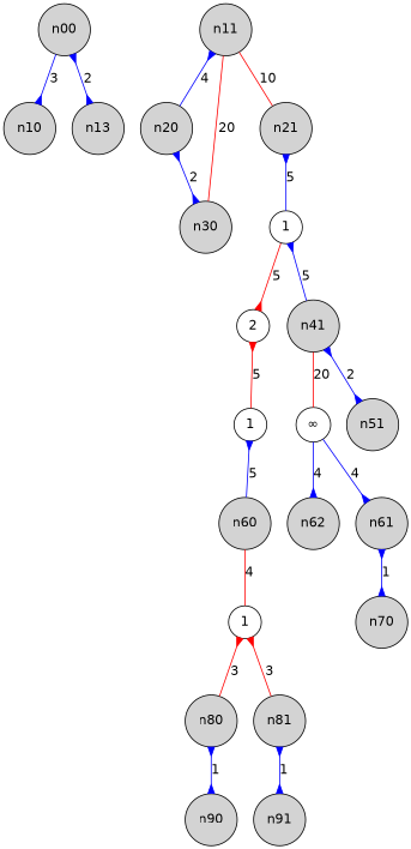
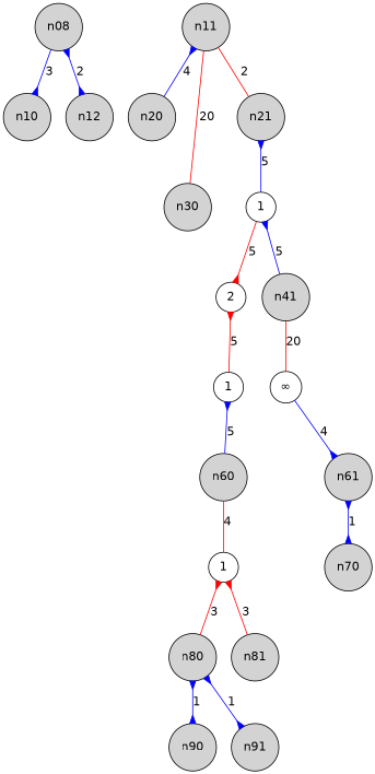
  digraph {
    fontname="DejaVu Sans"
    node [fontname="DejaVu Sans" shape=circle style=filled]
    edge [arrowhead=none arrowtail=inv color=blue dir=both fontname="DejaVu Sans"]
-   n00
+   n00 [label=n08]
    n10
-   n12 [label=n13]
+   n12
    n11
    n20
    n21
    n30
    n31 [label=1 style=solid]
    n40 [label=2 style=solid]
    n41
    n50 [label=1 style=solid]
-   n51
    n52 [label="&infin;" style=solid]
    n60
    n61
-   n62
    n71 [label=1 style=solid]
    n70
    n80
    n81
    n90
    n91
    n00 -> n10 [arrowhead=inv arrowtail=none label=3]
    n00 -> n12 [arrowhead=inv label=2]
    n11 -> n20 [label=4]
-   n11 -> n21 [arrowtail=none color=red label=10]
-   n20 -> n30 [arrowhead=inv label=2]
+   n11 -> n21 [arrowtail=none color=red label=2]
    n21 -> n31 [label=5]
    n30 -> n11 [arrowtail=none color=red label=20]
    n31 -> n40 [arrowhead=inv arrowtail=none color=red label=5]
    n31 -> n41 [label=5]
    n40 -> n50 [color=red label=5]
-   n41 -> n51 [arrowhead=inv label=2]
    n41 -> n52 [arrowtail=none color=red label=20]
    n50 -> n60 [label=5]
    n52 -> n61 [arrowhead=inv arrowtail=none label=4]
-   n52 -> n62 [arrowhead=inv arrowtail=none label=4]
    n60 -> n71 [arrowtail=none color=red label=4]
    n61 -> n70 [arrowhead=inv label=1]
    n71 -> n80 [color=red label=3]
    n71 -> n81 [color=red label=3]
    n80 -> n90 [arrowhead=inv label=1]
-   n81 -> n91 [arrowhead=inv label=1]
+   n80 -> n91 [arrowhead=inv label=1]
  }
